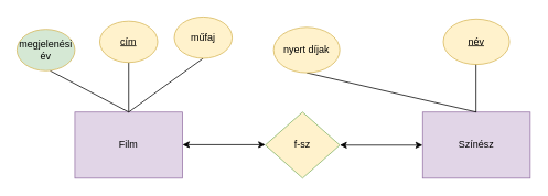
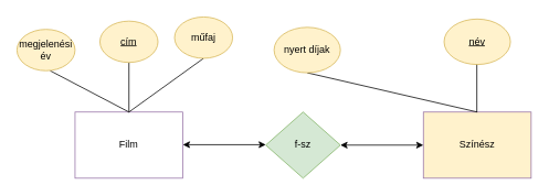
  <mxCell id="0" />
  <mxCell id="1" parent="0" />
- <mxCell id="2" value="Film" style="rounded=0;whiteSpace=wrap;html=1;fillColor=#e1d5e7;strokeColor=#9673a6;" vertex="1" parent="1"><mxGeometry x="90" y="135" width="130" height="80" as="geometry" /></mxCell>
- <mxCell id="3" value="Színész" style="rounded=0;whiteSpace=wrap;html=1;fillColor=#e1d5e7;strokeColor=#9673a6;" vertex="1" parent="1"><mxGeometry x="510" y="135" width="130" height="80" as="geometry" /></mxCell>
+ <mxCell id="2" value="Film" style="rounded=0;whiteSpace=wrap;html=1;fillColor=#ffffff;strokeColor=#9673a6;" vertex="1" parent="1"><mxGeometry x="90" y="135" width="130" height="80" as="geometry" /></mxCell>
+ <mxCell id="3" value="Színész" style="rounded=0;whiteSpace=wrap;html=1;fillColor=#fff2cc;strokeColor=#9673a6;" vertex="1" parent="1"><mxGeometry x="510" y="135" width="130" height="80" as="geometry" /></mxCell>
  <mxCell id="4" value="" style="endArrow=classic;html=1;rounded=0;entryX=0;entryY=0.5;entryDx=0;entryDy=0;startArrow=classic;startFill=1;" edge="1" parent="1" target="3"><mxGeometry width="50" height="50" relative="1" as="geometry"><mxPoint x="410" y="175" as="sourcePoint" /><mxPoint x="480" y="125" as="targetPoint" /></mxGeometry></mxCell>
  <mxCell id="5" value="" style="endArrow=classic;html=1;rounded=0;entryX=0;entryY=0.5;entryDx=0;entryDy=0;endFill=1;startArrow=classic;startFill=1;" edge="1" parent="1"><mxGeometry width="50" height="50" relative="1" as="geometry"><mxPoint x="220" y="174.5" as="sourcePoint" /><mxPoint x="320" y="174.5" as="targetPoint" /></mxGeometry></mxCell>
- <mxCell id="6" value="f-sz" style="rhombus;whiteSpace=wrap;html=1;fillColor=#fff2cc;strokeColor=#82b366;" vertex="1" parent="1"><mxGeometry x="320" y="135" width="90" height="80" as="geometry" /></mxCell>
+ <mxCell id="6" value="f-sz" style="rhombus;whiteSpace=wrap;html=1;fillColor=#d5e8d4;strokeColor=#82b366;" vertex="1" parent="1"><mxGeometry x="320" y="135" width="90" height="80" as="geometry" /></mxCell>
  <mxCell id="7" value="" style="endArrow=none;html=1;rounded=0;entryX=0.5;entryY=1;entryDx=0;entryDy=0;" edge="1" parent="1" target="9"><mxGeometry width="50" height="50" relative="1" as="geometry"><mxPoint x="155" y="135" as="sourcePoint" /><mxPoint x="240" y="85" as="targetPoint" /></mxGeometry></mxCell>
  <mxCell id="8" value="" style="endArrow=none;html=1;rounded=0;exitX=0.5;exitY=0;exitDx=0;exitDy=0;" edge="1" parent="1" source="2"><mxGeometry width="50" height="50" relative="1" as="geometry"><mxPoint x="140" y="125" as="sourcePoint" /><mxPoint x="155" y="75" as="targetPoint" /></mxGeometry></mxCell>
  <mxCell id="9" value="műfaj" style="ellipse;whiteSpace=wrap;html=1;fillColor=#fff2cc;strokeColor=#d6b656;" vertex="1" parent="1"><mxGeometry x="210" y="20" width="70" height="50" as="geometry" /></mxCell>
  <mxCell id="10" value="&lt;u&gt;cím&lt;/u&gt;" style="ellipse;whiteSpace=wrap;html=1;fillColor=#fff2cc;strokeColor=#d6b656;" vertex="1" parent="1"><mxGeometry x="120" y="25" width="70" height="50" as="geometry" /></mxCell>
  <mxCell id="11" value="" style="endArrow=none;html=1;rounded=0;exitX=0.5;exitY=0;exitDx=0;exitDy=0;" edge="1" parent="1" source="2"><mxGeometry width="50" height="50" relative="1" as="geometry"><mxPoint x="90" y="125" as="sourcePoint" /><mxPoint x="60" y="85" as="targetPoint" /></mxGeometry></mxCell>
- <mxCell id="12" value="&lt;div&gt;megjelenési&lt;/div&gt;&lt;div&gt;év&lt;br&gt;&lt;/div&gt;" style="ellipse;whiteSpace=wrap;html=1;fillColor=#d5e8d4;strokeColor=#d6b656;" vertex="1" parent="1"><mxGeometry x="20" y="35" width="70" height="50" as="geometry" /></mxCell>
+ <mxCell id="12" value="&lt;div&gt;megjelenési&lt;/div&gt;&lt;div&gt;év&lt;br&gt;&lt;/div&gt;" style="ellipse;whiteSpace=wrap;html=1;fillColor=#fff2cc;strokeColor=#d6b656;" vertex="1" parent="1"><mxGeometry x="20" y="35" width="70" height="50" as="geometry" /></mxCell>
  <mxCell id="13" value="" style="endArrow=none;html=1;rounded=0;exitX=0.5;exitY=0;exitDx=0;exitDy=0;" edge="1" parent="1"><mxGeometry width="50" height="50" relative="1" as="geometry"><mxPoint x="574.5" y="135" as="sourcePoint" /><mxPoint x="574.5" y="75" as="targetPoint" /></mxGeometry></mxCell>
  <mxCell id="14" value="" style="endArrow=none;html=1;rounded=0;exitX=0.5;exitY=0;exitDx=0;exitDy=0;entryX=0.5;entryY=1;entryDx=0;entryDy=0;" edge="1" parent="1" target="16"><mxGeometry width="50" height="50" relative="1" as="geometry"><mxPoint x="575" y="135" as="sourcePoint" /><mxPoint x="480" y="85" as="targetPoint" /></mxGeometry></mxCell>
  <mxCell id="15" value="&lt;u&gt;név&lt;/u&gt;" style="ellipse;whiteSpace=wrap;html=1;fillColor=#fff2cc;strokeColor=#d6b656;" vertex="1" parent="1"><mxGeometry x="535" y="22.5" width="80" height="55" as="geometry" /></mxCell>
  <mxCell id="16" value="nyert díjak" style="ellipse;whiteSpace=wrap;html=1;fillColor=#fff2cc;strokeColor=#d6b656;" vertex="1" parent="1"><mxGeometry x="330" y="32.5" width="80" height="55" as="geometry" /></mxCell>
